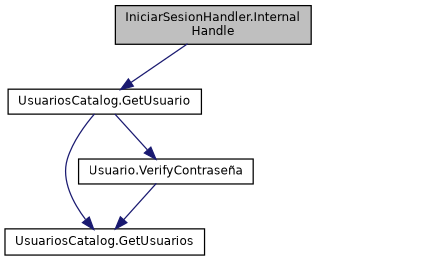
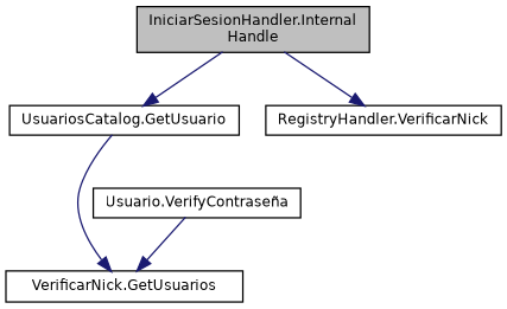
  digraph {
    rankdir=TB
    node [color=black fillcolor=white fontname=Helvetica fontsize=10 shape=record style=filled]
    edge [color=midnightblue fontname=Helvetica fontsize=10 labelfontname=Helvetica labelfontsize=10 style=solid]
    n1 [fillcolor=grey75 fontcolor=black height=0.2 label="IniciarSesionHandler.Internal\lHandle" width=0.4]
    n2 [height=0.2 label="UsuariosCatalog.GetUsuario" width=0.4]
-   n4 [height=0.2 label="UsuariosCatalog.GetUsuarios" width=0.4]
+   n3 [height=0.2 label="RegistryHandler.VerificarNick" width=0.4]
+   n4 [height=0.2 label="VerificarNick.GetUsuarios" width=0.4]
    n5 [height=0.2 label="Usuario.VerifyContraseña" width=0.4]
    n1 -> n2
+   n1 -> n3
    n2 -> n4
-   n2 -> n5
    n5 -> n4
  }
